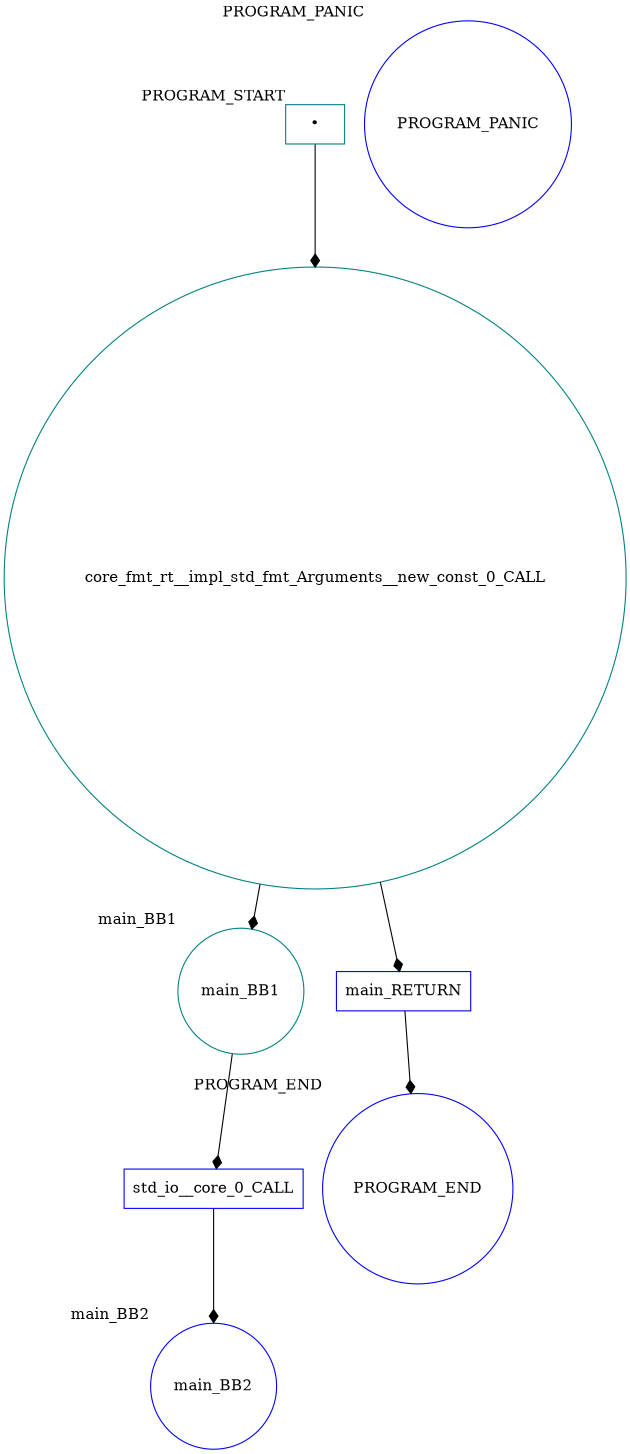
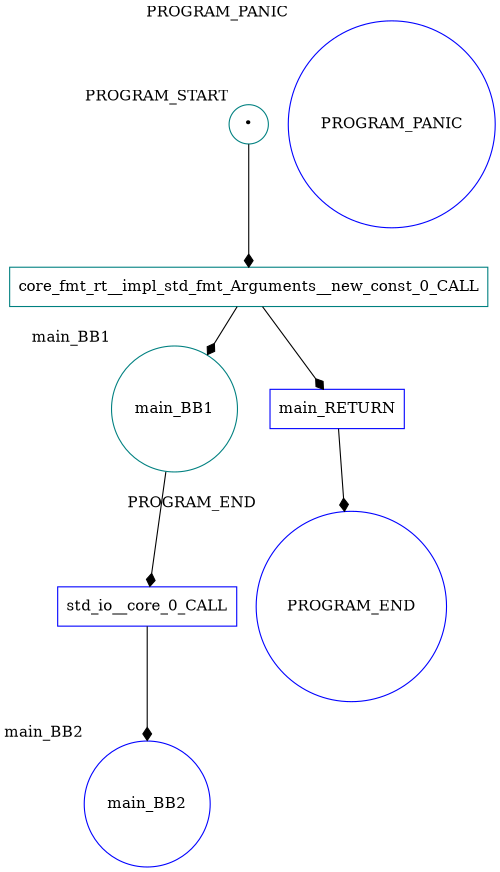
  digraph {
    node [color=blue shape=circle]
    edge [arrowhead=diamond]
    PROGRAM_END [xlabel=PROGRAM_END]
    PROGRAM_PANIC [xlabel=PROGRAM_PANIC]
-   n3 [color=teal label="•" shape=box xlabel=PROGRAM_START]
-   n4 [color=teal label=core_fmt_rt__impl_std_fmt_Arguments__new_const_0_CALL]
+   n3 [color=teal label="•" xlabel=PROGRAM_START]
+   n4 [color=teal label=core_fmt_rt__impl_std_fmt_Arguments__new_const_0_CALL shape=box]
    main_BB1 [color=teal xlabel=main_BB1]
    n6 [label=main_RETURN shape=box]
    n7 [label=std_io__core_0_CALL shape=box]
    main_BB2 [xlabel=main_BB2]
    n3 -> n4
    n4 -> main_BB1
    n4 -> n6
    main_BB1 -> n7
    n6 -> PROGRAM_END
    n7 -> main_BB2
  }
